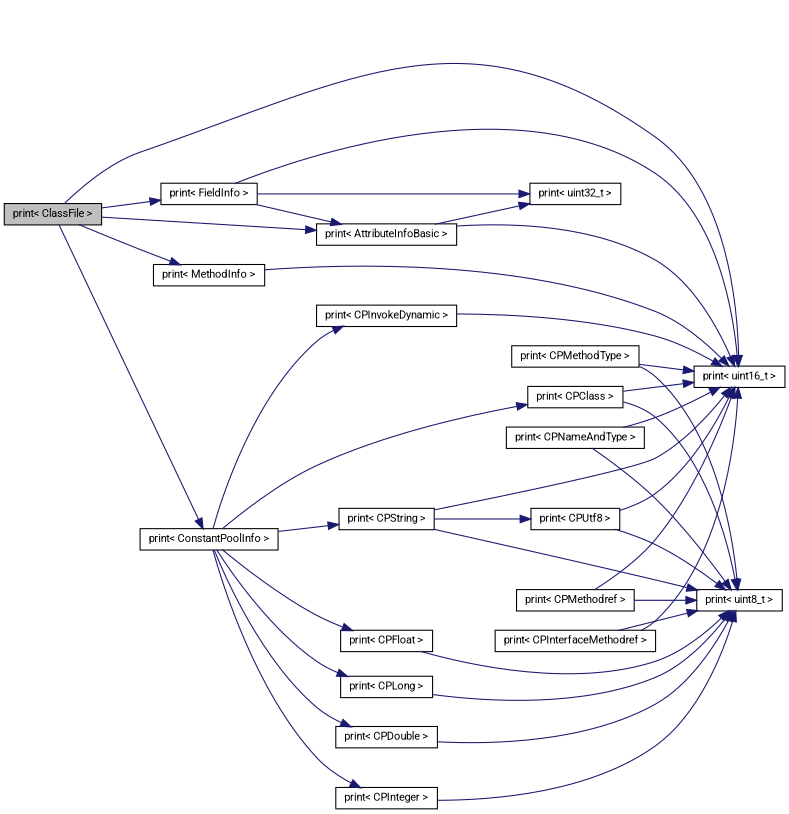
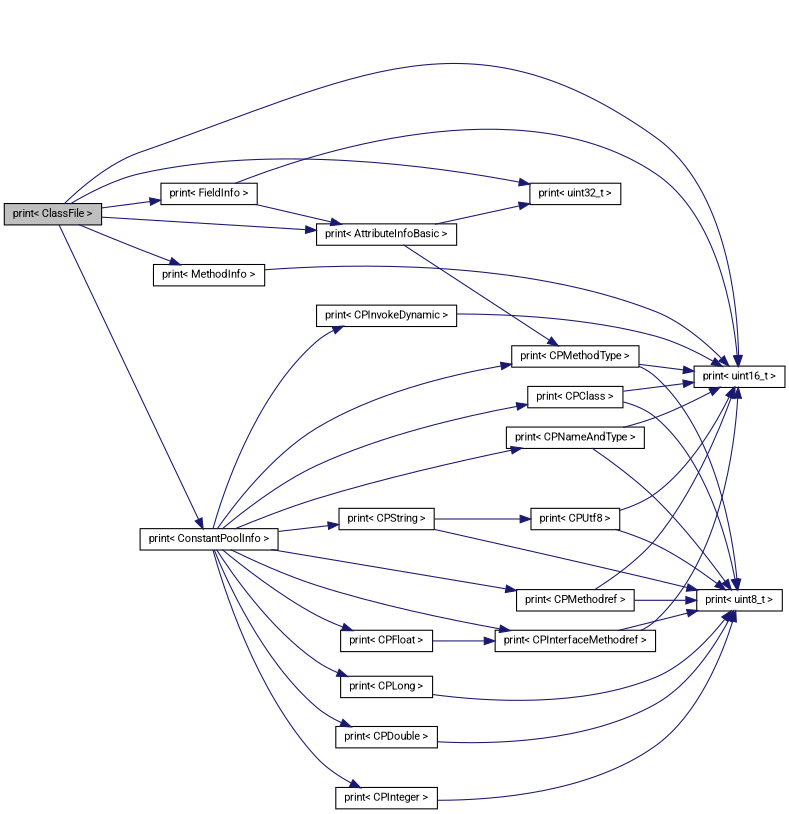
  digraph {
    fontname=Roboto
    rankdir=LR
    node [color=black fillcolor=white fontname=Roboto fontsize=10 shape=record style=filled]
    edge [color=midnightblue fontname=Roboto fontsize=10 labelfontname=Helvetica labelfontsize=10 style=solid]
    n1 [fillcolor=grey75 fontcolor=black height=0.2 label="print\< ClassFile \>" width=0.4]
    n2 [height=0.2 label="print\< AttributeInfoBasic \>" width=0.4]
    n3 [height=0.2 label="print\< uint16_t \>" width=0.4]
    n4 [height=0.2 label="print\< uint32_t \>" width=0.4]
    n5 [height=0.2 label="print\< ConstantPoolInfo \>" width=0.4]
    n6 [height=0.2 label="print\< FieldInfo \>" width=0.4]
    n7 [height=0.2 label="print\< MethodInfo \>" width=0.4]
    n8 [height=0.2 label="print\< CPClass \>" width=0.4]
    n9 [height=0.2 label="print\< CPDouble \>" width=0.4]
    n10 [height=0.2 label="print\< CPFloat \>" width=0.4]
    n11 [height=0.2 label="print\< CPInteger \>" width=0.4]
    n12 [height=0.2 label="print\< CPInterfaceMethodref \>" width=0.4]
    n13 [height=0.2 label="print\< CPInvokeDynamic \>" width=0.4]
    n14 [height=0.2 label="print\< CPLong \>" width=0.4]
    n15 [height=0.2 label="print\< CPMethodref \>" width=0.4]
    n16 [height=0.2 label="print\< CPMethodType \>" width=0.4]
    n17 [height=0.2 label="print\< CPNameAndType \>" width=0.4]
    n18 [height=0.2 label="print\< CPString \>" width=0.4]
    n19 [height=0.2 label="print\< uint8_t \>" width=0.4]
    n20 [height=0.2 label="print\< CPUtf8 \>" width=0.4]
    n1 -> n2
    n1 -> n3
-   n6 -> n4
+   n1 -> n4
    n1 -> n5
    n1 -> n6
    n1 -> n7
-   n2 -> n3
+   n2 -> n16
    n2 -> n4
    n5 -> n8
    n5 -> n9
    n5 -> n10
    n5 -> n11
+   n5 -> n12
    n5 -> n13
    n5 -> n14
+   n5 -> n15
+   n5 -> n16
+   n5 -> n17
    n5 -> n18
    n6 -> n2
    n6 -> n3
    n7 -> n3
    n8 -> n3
    n8 -> n19
    n9 -> n19
-   n10 -> n19
+   n10 -> n12
    n11 -> n19
    n12 -> n3
    n12 -> n19
    n13 -> n3
    n14 -> n19
    n15 -> n3
    n15 -> n19
    n16 -> n3
    n16 -> n19
    n17 -> n3
    n17 -> n19
-   n18 -> n3
    n18 -> n19
    n18 -> n20
    n20 -> n3
    n20 -> n19
  }
